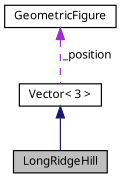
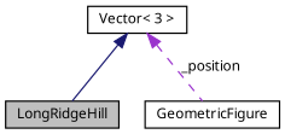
  digraph {
    fontname="Noto Sans"
    node [color=black fillcolor=white fontname="Noto Sans" fontsize=10 shape=record style=filled]
    edge [dir=back fontname="Noto Sans" fontsize=10 labelfontname=Helvetica labelfontsize=10]
    n1 [fillcolor=grey75 fontcolor=black height=0.2 label=LongRidgeHill width=0.4]
    n2 [height=0.2 label=GeometricFigure width=0.4]
    n3 [height=0.2 label="Vector\< 3 \>" width=0.4]
    n3 -> n1 [color=midnightblue style=solid]
-   n2 -> n3 [color=darkorchid3 label=" _position" style=dashed]
+   n3 -> n2 [color=darkorchid3 label=" _position" style=dashed]
  }
